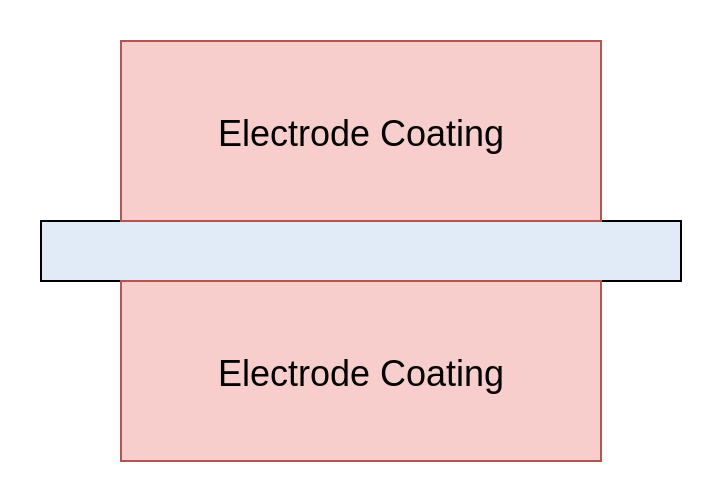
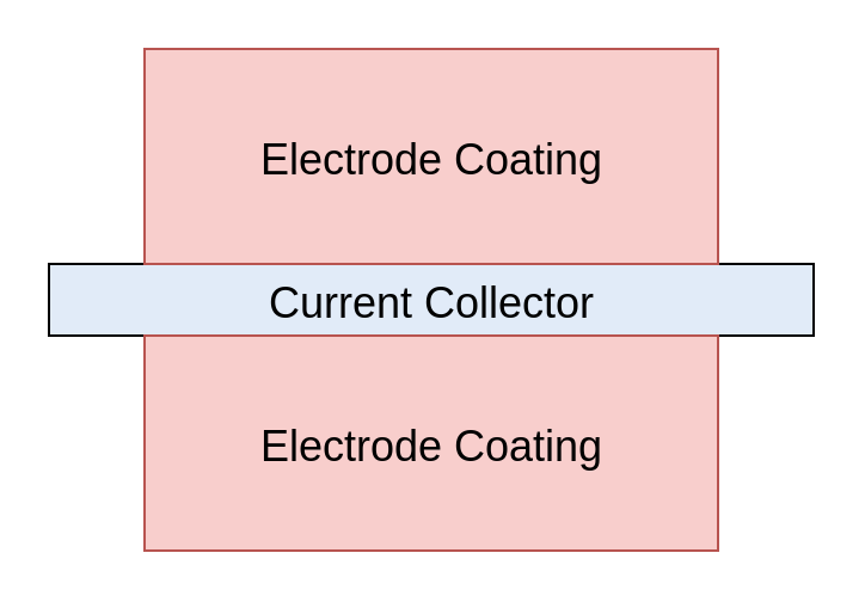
  <mxCell id="0" />
  <mxCell id="1" parent="0" />
  <mxCell id="2" value="" style="rounded=0;whiteSpace=wrap;html=1;fillColor=#E1EBF8;" parent="1" vertex="1"><mxGeometry x="20" y="110" width="320" height="30" as="geometry" /></mxCell>
  <mxCell id="3" value="" style="rounded=0;whiteSpace=wrap;html=1;fillColor=#005CA2;" parent="1" vertex="1"><mxGeometry x="60" y="20" width="240" height="90" as="geometry" /></mxCell>
+ <mxCell id="4" value="&lt;span style=&quot;font-weight: normal;&quot;&gt;&lt;font style=&quot;font-size: 18px;&quot;&gt;Current Collector&lt;br&gt;&lt;/font&gt;&lt;/span&gt;" style="text;strokeColor=none;fillColor=none;html=1;fontSize=24;fontStyle=1;verticalAlign=middle;align=center;" parent="1" vertex="1"><mxGeometry x="20" y="110" width="320" height="30" as="geometry" /></mxCell>
  <mxCell id="5" value="&lt;span style=&quot;font-weight: normal;&quot;&gt;&lt;font style=&quot;font-size: 18px; color: rgb(0, 0, 0);&quot;&gt;Electrode Coating&lt;/font&gt;&lt;/span&gt;" style="text;strokeColor=#b85450;fillColor=#f8cecc;html=1;fontSize=24;fontStyle=1;verticalAlign=middle;align=center;" parent="1" vertex="1"><mxGeometry x="60" y="20" width="240" height="90" as="geometry" /></mxCell>
  <mxCell id="6" value="" style="rounded=0;whiteSpace=wrap;html=1;fillColor=#005CA2;" vertex="1" parent="1"><mxGeometry x="60" y="140" width="240" height="90" as="geometry" /></mxCell>
  <mxCell id="7" value="&lt;span style=&quot;font-weight: normal;&quot;&gt;&lt;font style=&quot;font-size: 18px; color: rgb(0, 0, 0);&quot;&gt;Electrode Coating&lt;/font&gt;&lt;/span&gt;" style="text;strokeColor=#b85450;fillColor=#f8cecc;html=1;fontSize=24;fontStyle=1;verticalAlign=middle;align=center;" vertex="1" parent="1"><mxGeometry x="60" y="140" width="240" height="90" as="geometry" /></mxCell>
